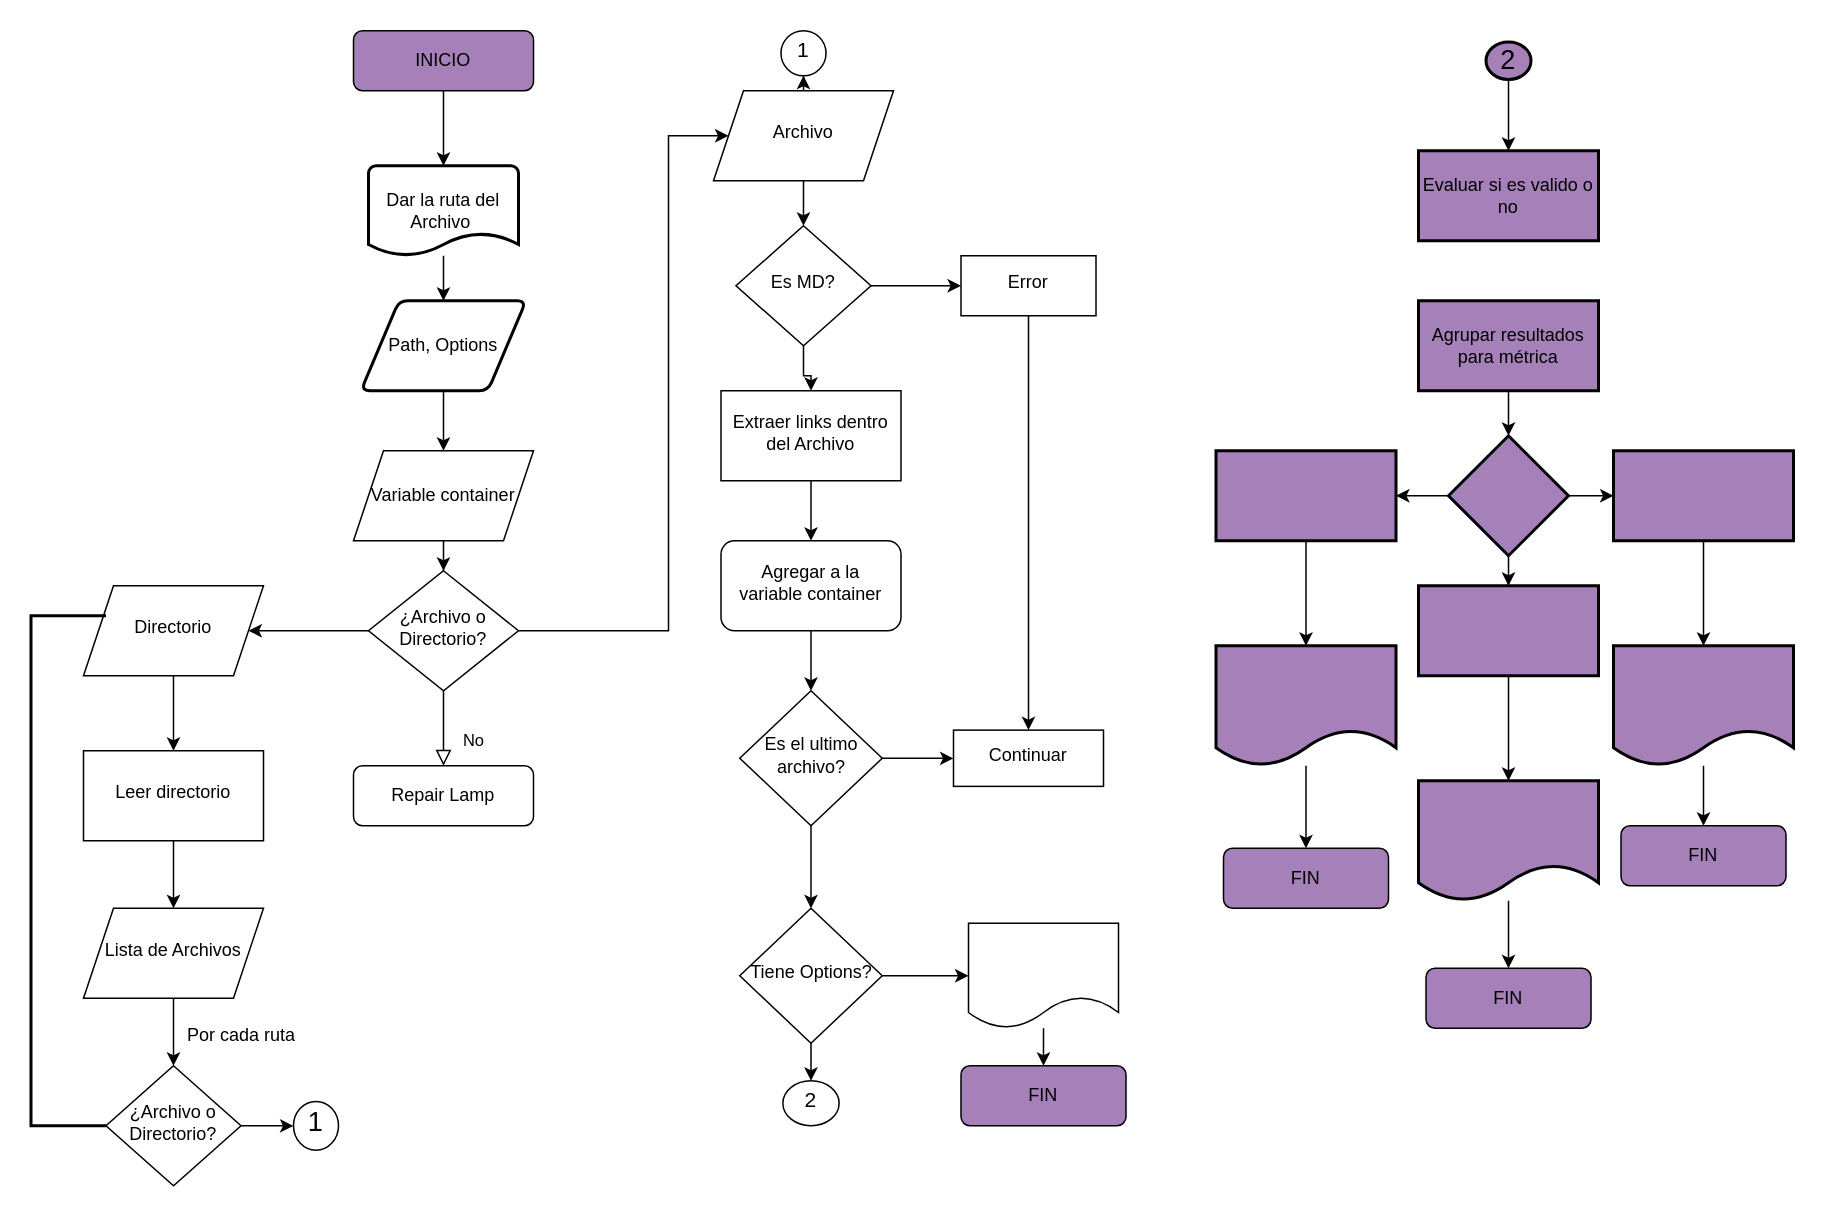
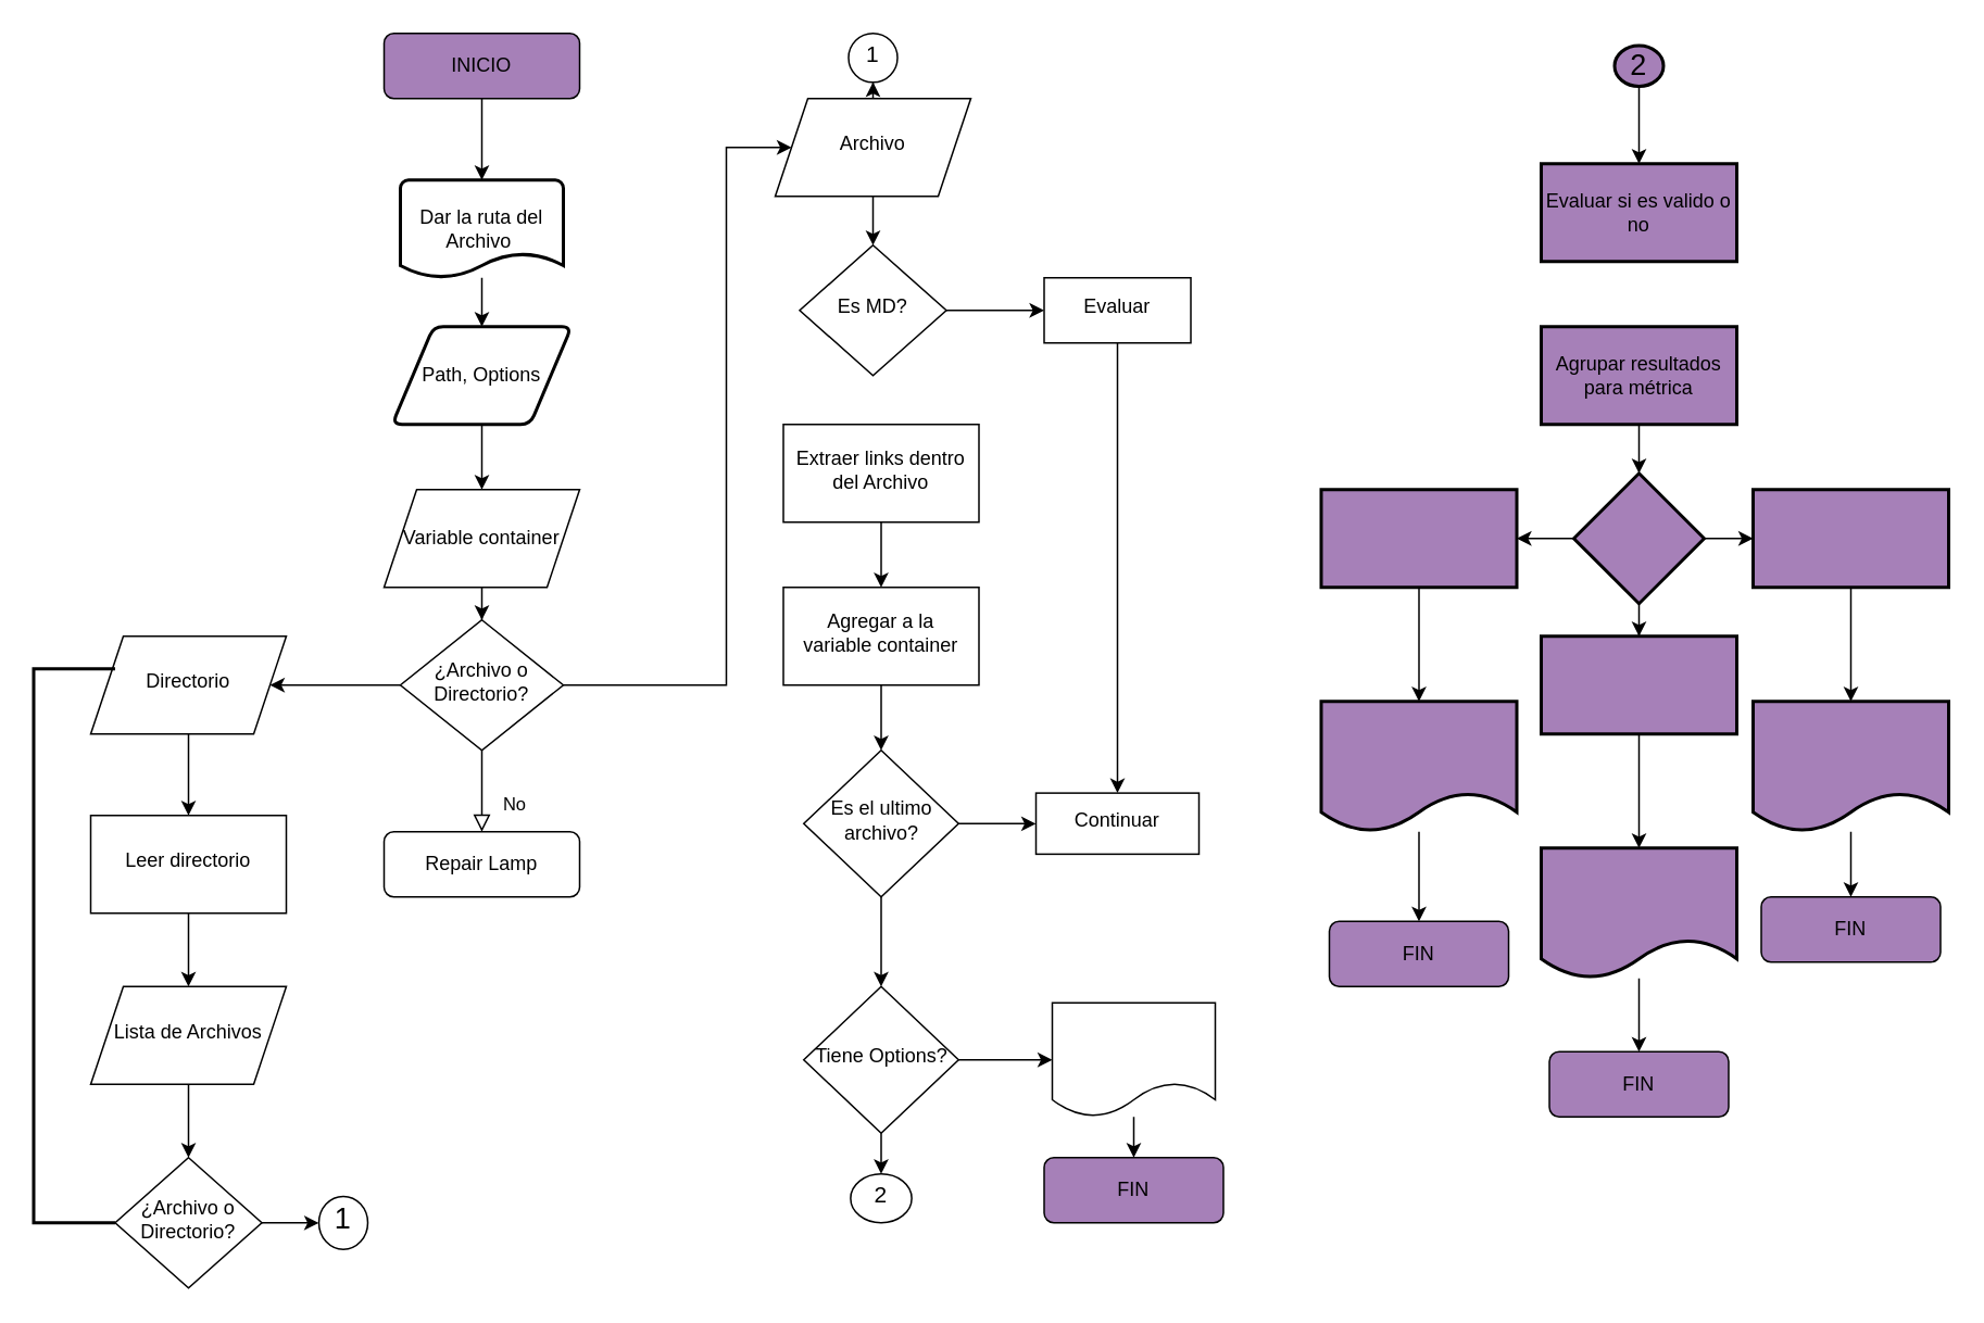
  <mxCell id="0" />
  <mxCell id="1" parent="0" />
  <mxCell id="2" value="" style="edgeStyle=orthogonalEdgeStyle;rounded=0;orthogonalLoop=1;jettySize=auto;html=1;" edge="1" parent="1" source="3" target="10"><mxGeometry relative="1" as="geometry" /></mxCell>
  <mxCell id="3" value="INICIO" style="rounded=1;whiteSpace=wrap;html=1;fontSize=12;glass=0;strokeWidth=1;shadow=0;fillColor=#A680B8;" parent="1" vertex="1"><mxGeometry x="235" width="120" height="40" as="geometry" y="20" /></mxCell>
  <mxCell id="4" value="No" style="rounded=0;html=1;jettySize=auto;orthogonalLoop=1;fontSize=11;endArrow=block;endFill=0;endSize=8;strokeWidth=1;shadow=0;labelBackgroundColor=none;edgeStyle=orthogonalEdgeStyle;" parent="1" source="7" target="8" edge="1"><mxGeometry x="0.333" y="20" relative="1" as="geometry"><mxPoint as="offset" /></mxGeometry></mxCell>
  <mxCell id="5" value="" style="edgeStyle=orthogonalEdgeStyle;rounded=0;orthogonalLoop=1;jettySize=auto;html=1;" edge="1" parent="1" source="7" target="16"><mxGeometry relative="1" as="geometry" /></mxCell>
  <mxCell id="6" value="" style="edgeStyle=orthogonalEdgeStyle;rounded=0;orthogonalLoop=1;jettySize=auto;html=1;" edge="1" parent="1" source="7" target="28"><mxGeometry relative="1" as="geometry"><Array as="points"><mxPoint x="445" y="420" /><mxPoint x="445" y="90" /></Array></mxGeometry></mxCell>
  <mxCell id="7" value="¿Archivo o Directorio?" style="rhombus;whiteSpace=wrap;html=1;shadow=0;fontFamily=Helvetica;fontSize=12;align=center;strokeWidth=1;spacing=6;spacingTop=-4;" parent="1" vertex="1"><mxGeometry x="245" y="380" width="100" height="80" as="geometry" /></mxCell>
  <mxCell id="8" value="Repair Lamp" style="rounded=1;whiteSpace=wrap;html=1;fontSize=12;glass=0;strokeWidth=1;shadow=0;" parent="1" vertex="1"><mxGeometry x="235" y="510" width="120" height="40" as="geometry" /></mxCell>
  <mxCell id="9" value="" style="edgeStyle=orthogonalEdgeStyle;rounded=0;orthogonalLoop=1;jettySize=auto;html=1;" edge="1" parent="1" source="10" target="12"><mxGeometry relative="1" as="geometry" /></mxCell>
  <mxCell id="10" value="Dar la ruta del Archivo&amp;nbsp;" style="strokeWidth=2;html=1;shape=mxgraph.flowchart.document2;whiteSpace=wrap;size=0.25;" vertex="1" parent="1"><mxGeometry x="245" y="110" width="100" height="60" as="geometry" /></mxCell>
  <mxCell id="11" value="" style="edgeStyle=orthogonalEdgeStyle;rounded=0;orthogonalLoop=1;jettySize=auto;html=1;" edge="1" parent="1" source="12" target="14"><mxGeometry relative="1" as="geometry" /></mxCell>
  <mxCell id="12" value="Path, Options" style="shape=parallelogram;html=1;strokeWidth=2;perimeter=parallelogramPerimeter;whiteSpace=wrap;rounded=1;arcSize=12;size=0.23;" vertex="1" parent="1"><mxGeometry x="240" y="200" width="110" height="60" as="geometry" /></mxCell>
  <mxCell id="13" value="" style="edgeStyle=orthogonalEdgeStyle;rounded=0;orthogonalLoop=1;jettySize=auto;html=1;" edge="1" parent="1" source="14" target="7"><mxGeometry relative="1" as="geometry" /></mxCell>
  <mxCell id="14" value="Variable container" style="shape=parallelogram;perimeter=parallelogramPerimeter;whiteSpace=wrap;html=1;fixedSize=1;strokeColor=#000000;" vertex="1" parent="1"><mxGeometry x="235" y="300" width="120" height="60" as="geometry" /></mxCell>
  <mxCell id="15" value="" style="edgeStyle=orthogonalEdgeStyle;rounded=0;orthogonalLoop=1;jettySize=auto;html=1;" edge="1" parent="1" source="16" target="18"><mxGeometry relative="1" as="geometry" /></mxCell>
  <mxCell id="16" value="Directorio" style="shape=parallelogram;perimeter=parallelogramPerimeter;whiteSpace=wrap;html=1;fixedSize=1;shadow=0;strokeWidth=1;spacing=6;spacingTop=-4;" vertex="1" parent="1"><mxGeometry x="55" y="390" width="120" height="60" as="geometry" /></mxCell>
  <mxCell id="17" value="" style="edgeStyle=orthogonalEdgeStyle;rounded=0;orthogonalLoop=1;jettySize=auto;html=1;" edge="1" parent="1" source="18" target="20"><mxGeometry relative="1" as="geometry" /></mxCell>
  <mxCell id="18" value="Leer directorio" style="whiteSpace=wrap;html=1;shadow=0;strokeWidth=1;spacing=6;spacingTop=-4;" vertex="1" parent="1"><mxGeometry x="55" y="500" width="120" height="60" as="geometry" /></mxCell>
  <mxCell id="19" value="" style="edgeStyle=orthogonalEdgeStyle;rounded=0;orthogonalLoop=1;jettySize=auto;html=1;" edge="1" parent="1" source="20" target="22"><mxGeometry relative="1" as="geometry" /></mxCell>
  <mxCell id="20" value="Lista de Archivos" style="shape=parallelogram;perimeter=parallelogramPerimeter;whiteSpace=wrap;html=1;fixedSize=1;shadow=0;strokeWidth=1;spacing=6;spacingTop=-4;" vertex="1" parent="1"><mxGeometry x="55" y="605" width="120" height="60" as="geometry" /></mxCell>
  <mxCell id="21" value="" style="edgeStyle=orthogonalEdgeStyle;rounded=0;orthogonalLoop=1;jettySize=auto;html=1;" edge="1" parent="1" source="22" target="25"><mxGeometry relative="1" as="geometry" /></mxCell>
  <mxCell id="22" value="&lt;span&gt;¿Archivo o Directorio?&lt;/span&gt;" style="rhombus;whiteSpace=wrap;html=1;shadow=0;strokeWidth=1;spacing=6;spacingTop=-4;" vertex="1" parent="1"><mxGeometry x="70" y="710" width="90" height="80" as="geometry" /></mxCell>
- <mxCell id="23" value="Por cada ruta" style="text;html=1;align=center;verticalAlign=middle;resizable=0;points=[];autosize=1;" vertex="1" parent="1"><mxGeometry x="115" y="680" width="90" height="20" as="geometry" /></mxCell>
  <mxCell id="24" value="" style="strokeWidth=2;html=1;shape=mxgraph.flowchart.annotation_1;align=left;pointerEvents=1;fillColor=#A680B8;" vertex="1" parent="1"><mxGeometry x="20" y="410" width="50" height="340" as="geometry" /></mxCell>
  <mxCell id="25" value="&lt;font style=&quot;font-size: 18px&quot;&gt;1&lt;/font&gt;" style="ellipse;whiteSpace=wrap;html=1;shadow=0;strokeWidth=1;spacing=6;spacingTop=-4;" vertex="1" parent="1"><mxGeometry x="195" y="733.75" width="30" height="32.5" as="geometry" /></mxCell>
  <mxCell id="26" value="" style="edgeStyle=orthogonalEdgeStyle;rounded=0;orthogonalLoop=1;jettySize=auto;html=1;" edge="1" parent="1" source="28" target="29"><mxGeometry relative="1" as="geometry" /></mxCell>
  <mxCell id="27" value="" style="edgeStyle=orthogonalEdgeStyle;rounded=0;orthogonalLoop=1;jettySize=auto;html=1;" edge="1" parent="1" source="28" target="32"><mxGeometry relative="1" as="geometry" /></mxCell>
  <mxCell id="28" value="Archivo" style="shape=parallelogram;perimeter=parallelogramPerimeter;whiteSpace=wrap;html=1;fixedSize=1;shadow=0;strokeWidth=1;spacing=6;spacingTop=-4;" vertex="1" parent="1"><mxGeometry x="475" y="60" width="120" height="60" as="geometry" /></mxCell>
  <mxCell id="29" value="&lt;font style=&quot;font-size: 14px&quot;&gt;1&lt;/font&gt;" style="ellipse;whiteSpace=wrap;html=1;shadow=0;strokeWidth=1;spacing=6;spacingTop=-4;" vertex="1" parent="1"><mxGeometry x="520" width="30" height="30" as="geometry" y="20" /></mxCell>
- <mxCell id="30" value="" style="edgeStyle=orthogonalEdgeStyle;rounded=0;orthogonalLoop=1;jettySize=auto;html=1;" edge="1" parent="1" source="32" target="34"><mxGeometry relative="1" as="geometry" /></mxCell>
  <mxCell id="31" value="" style="edgeStyle=orthogonalEdgeStyle;rounded=0;orthogonalLoop=1;jettySize=auto;html=1;" edge="1" parent="1" source="32" target="42"><mxGeometry relative="1" as="geometry" /></mxCell>
  <mxCell id="32" value="Es MD?" style="rhombus;whiteSpace=wrap;html=1;shadow=0;strokeWidth=1;spacing=6;spacingTop=-4;" vertex="1" parent="1"><mxGeometry x="490" y="150" width="90" height="80" as="geometry" /></mxCell>
  <mxCell id="33" value="" style="edgeStyle=orthogonalEdgeStyle;rounded=0;orthogonalLoop=1;jettySize=auto;html=1;" edge="1" parent="1" source="34" target="36"><mxGeometry relative="1" as="geometry" /></mxCell>
  <mxCell id="34" value="Extraer links dentro del Archivo" style="whiteSpace=wrap;html=1;shadow=0;strokeWidth=1;spacing=6;spacingTop=-4;" vertex="1" parent="1"><mxGeometry x="480" y="260" width="120" height="60" as="geometry" /></mxCell>
  <mxCell id="35" value="" style="edgeStyle=orthogonalEdgeStyle;rounded=0;orthogonalLoop=1;jettySize=auto;html=1;" edge="1" parent="1" source="36" target="39"><mxGeometry relative="1" as="geometry" /></mxCell>
- <mxCell id="36" value="Agregar a la variable container" style="whiteSpace=wrap;html=1;shadow=0;strokeWidth=1;spacing=6;spacingTop=-4;rounded=1;" vertex="1" parent="1"><mxGeometry x="480" y="360" width="120" height="60" as="geometry" /></mxCell>
+ <mxCell id="36" value="Agregar a la variable container" style="whiteSpace=wrap;html=1;shadow=0;strokeWidth=1;spacing=6;spacingTop=-4;" vertex="1" parent="1"><mxGeometry x="480" y="360" width="120" height="60" as="geometry" /></mxCell>
  <mxCell id="37" value="" style="edgeStyle=orthogonalEdgeStyle;rounded=0;orthogonalLoop=1;jettySize=auto;html=1;" edge="1" parent="1" source="39" target="40"><mxGeometry relative="1" as="geometry" /></mxCell>
  <mxCell id="38" value="" style="edgeStyle=orthogonalEdgeStyle;rounded=0;orthogonalLoop=1;jettySize=auto;html=1;" edge="1" parent="1" source="39" target="45"><mxGeometry relative="1" as="geometry" /></mxCell>
  <mxCell id="39" value="Es el ultimo archivo?" style="rhombus;whiteSpace=wrap;html=1;shadow=0;strokeWidth=1;spacing=6;spacingTop=-4;" vertex="1" parent="1"><mxGeometry x="492.5" y="460" width="95" height="90" as="geometry" /></mxCell>
  <mxCell id="40" value="Continuar" style="whiteSpace=wrap;html=1;shadow=0;strokeWidth=1;spacing=6;spacingTop=-4;" vertex="1" parent="1"><mxGeometry x="635" y="486.25" width="100" height="37.5" as="geometry" /></mxCell>
  <mxCell id="41" style="edgeStyle=orthogonalEdgeStyle;rounded=0;orthogonalLoop=1;jettySize=auto;html=1;exitX=0.5;exitY=1;exitDx=0;exitDy=0;entryX=0.5;entryY=0;entryDx=0;entryDy=0;" edge="1" parent="1" source="42" target="40"><mxGeometry relative="1" as="geometry" /></mxCell>
- <mxCell id="42" value="Error" style="whiteSpace=wrap;html=1;shadow=0;strokeWidth=1;spacing=6;spacingTop=-4;" vertex="1" parent="1"><mxGeometry x="640" y="170" width="90" height="40" as="geometry" /></mxCell>
+ <mxCell id="42" value="Evaluar" style="whiteSpace=wrap;html=1;shadow=0;strokeWidth=1;spacing=6;spacingTop=-4;" vertex="1" parent="1"><mxGeometry x="640" y="170" width="90" height="40" as="geometry" /></mxCell>
  <mxCell id="43" value="" style="edgeStyle=orthogonalEdgeStyle;rounded=0;orthogonalLoop=1;jettySize=auto;html=1;" edge="1" parent="1" source="45" target="47"><mxGeometry relative="1" as="geometry" /></mxCell>
  <mxCell id="44" value="" style="edgeStyle=orthogonalEdgeStyle;rounded=0;orthogonalLoop=1;jettySize=auto;html=1;" edge="1" parent="1" source="45" target="49"><mxGeometry relative="1" as="geometry" /></mxCell>
  <mxCell id="45" value="Tiene Options?" style="rhombus;whiteSpace=wrap;html=1;shadow=0;strokeWidth=1;spacing=6;spacingTop=-4;" vertex="1" parent="1"><mxGeometry x="492.5" y="605" width="95" height="90" as="geometry" /></mxCell>
  <mxCell id="46" value="" style="edgeStyle=orthogonalEdgeStyle;rounded=0;orthogonalLoop=1;jettySize=auto;html=1;" edge="1" parent="1" source="47" target="48"><mxGeometry relative="1" as="geometry" /></mxCell>
  <mxCell id="47" value="" style="shape=document;whiteSpace=wrap;html=1;boundedLbl=1;shadow=0;strokeWidth=1;spacing=6;spacingTop=-4;" vertex="1" parent="1"><mxGeometry x="645" y="615" width="100" height="70" as="geometry" /></mxCell>
  <mxCell id="48" value="FIN" style="rounded=1;whiteSpace=wrap;html=1;strokeColor=#000000;fillColor=#A680B8;" vertex="1" parent="1"><mxGeometry x="640" y="710" width="110" height="40" as="geometry" /></mxCell>
  <mxCell id="49" value="&lt;font style=&quot;font-size: 14px&quot;&gt;2&lt;/font&gt;" style="ellipse;whiteSpace=wrap;html=1;shadow=0;strokeWidth=1;spacing=6;spacingTop=-4;" vertex="1" parent="1"><mxGeometry x="521.25" y="720" width="37.5" height="30" as="geometry" /></mxCell>
  <mxCell id="50" value="" style="edgeStyle=orthogonalEdgeStyle;rounded=0;orthogonalLoop=1;jettySize=auto;html=1;" edge="1" parent="1" source="51" target="52"><mxGeometry relative="1" as="geometry" /></mxCell>
  <mxCell id="51" value="&lt;font style=&quot;font-size: 18px&quot;&gt;2&lt;/font&gt;" style="strokeWidth=2;html=1;shape=mxgraph.flowchart.start_2;whiteSpace=wrap;fillColor=#A680B8;" vertex="1" parent="1"><mxGeometry x="990" y="27.5" width="30" height="25" as="geometry" /></mxCell>
  <mxCell id="52" value="Evaluar si es valido o no" style="whiteSpace=wrap;html=1;strokeWidth=2;fillColor=#A680B8;" vertex="1" parent="1"><mxGeometry x="945" y="100" width="120" height="60" as="geometry" /></mxCell>
  <mxCell id="53" value="" style="edgeStyle=orthogonalEdgeStyle;rounded=0;orthogonalLoop=1;jettySize=auto;html=1;" edge="1" parent="1" source="54" target="58"><mxGeometry relative="1" as="geometry" /></mxCell>
  <mxCell id="54" value="Agrupar resultados para métrica" style="whiteSpace=wrap;html=1;strokeWidth=2;fillColor=#A680B8;" vertex="1" parent="1"><mxGeometry x="945" y="200" width="120" height="60" as="geometry" /></mxCell>
  <mxCell id="55" value="" style="edgeStyle=orthogonalEdgeStyle;rounded=0;orthogonalLoop=1;jettySize=auto;html=1;" edge="1" parent="1" source="58" target="60"><mxGeometry relative="1" as="geometry" /></mxCell>
  <mxCell id="56" value="" style="edgeStyle=orthogonalEdgeStyle;rounded=0;orthogonalLoop=1;jettySize=auto;html=1;" edge="1" parent="1" source="58" target="62"><mxGeometry relative="1" as="geometry" /></mxCell>
  <mxCell id="57" value="" style="edgeStyle=orthogonalEdgeStyle;rounded=0;orthogonalLoop=1;jettySize=auto;html=1;" edge="1" parent="1" source="58" target="64"><mxGeometry relative="1" as="geometry" /></mxCell>
  <mxCell id="58" value="" style="rhombus;whiteSpace=wrap;html=1;strokeWidth=2;fillColor=#A680B8;" vertex="1" parent="1"><mxGeometry x="965" y="290" width="80" height="80" as="geometry" /></mxCell>
  <mxCell id="59" value="" style="edgeStyle=orthogonalEdgeStyle;rounded=0;orthogonalLoop=1;jettySize=auto;html=1;" edge="1" parent="1" source="60" target="66"><mxGeometry relative="1" as="geometry" /></mxCell>
  <mxCell id="60" value="" style="whiteSpace=wrap;html=1;strokeWidth=2;fillColor=#A680B8;" vertex="1" parent="1"><mxGeometry x="1075" y="300" width="120" height="60" as="geometry" /></mxCell>
  <mxCell id="61" value="" style="edgeStyle=orthogonalEdgeStyle;rounded=0;orthogonalLoop=1;jettySize=auto;html=1;" edge="1" parent="1" source="62" target="68"><mxGeometry relative="1" as="geometry" /></mxCell>
  <mxCell id="62" value="" style="whiteSpace=wrap;html=1;strokeWidth=2;fillColor=#A680B8;" vertex="1" parent="1"><mxGeometry x="810" y="300" width="120" height="60" as="geometry" /></mxCell>
  <mxCell id="63" value="" style="edgeStyle=orthogonalEdgeStyle;rounded=0;orthogonalLoop=1;jettySize=auto;html=1;" edge="1" parent="1" source="64" target="70"><mxGeometry relative="1" as="geometry" /></mxCell>
  <mxCell id="64" value="" style="whiteSpace=wrap;html=1;strokeWidth=2;fillColor=#A680B8;" vertex="1" parent="1"><mxGeometry x="945" y="390" width="120" height="60" as="geometry" /></mxCell>
  <mxCell id="65" value="" style="edgeStyle=orthogonalEdgeStyle;rounded=0;orthogonalLoop=1;jettySize=auto;html=1;" edge="1" parent="1" source="66" target="72"><mxGeometry relative="1" as="geometry" /></mxCell>
  <mxCell id="66" value="" style="shape=document;whiteSpace=wrap;html=1;boundedLbl=1;strokeWidth=2;fillColor=#A680B8;" vertex="1" parent="1"><mxGeometry x="1075" y="430" width="120" height="80" as="geometry" /></mxCell>
  <mxCell id="67" value="" style="edgeStyle=orthogonalEdgeStyle;rounded=0;orthogonalLoop=1;jettySize=auto;html=1;" edge="1" parent="1" source="68" target="71"><mxGeometry relative="1" as="geometry" /></mxCell>
  <mxCell id="68" value="" style="shape=document;whiteSpace=wrap;html=1;boundedLbl=1;strokeWidth=2;fillColor=#A680B8;" vertex="1" parent="1"><mxGeometry x="810" y="430" width="120" height="80" as="geometry" /></mxCell>
  <mxCell id="69" value="" style="edgeStyle=orthogonalEdgeStyle;rounded=0;orthogonalLoop=1;jettySize=auto;html=1;" edge="1" parent="1" source="70" target="73"><mxGeometry relative="1" as="geometry" /></mxCell>
  <mxCell id="70" value="" style="shape=document;whiteSpace=wrap;html=1;boundedLbl=1;strokeWidth=2;fillColor=#A680B8;" vertex="1" parent="1"><mxGeometry x="945" y="520" width="120" height="80" as="geometry" /></mxCell>
  <mxCell id="71" value="FIN" style="rounded=1;whiteSpace=wrap;html=1;strokeColor=#000000;fillColor=#A680B8;" vertex="1" parent="1"><mxGeometry x="815" y="565" width="110" height="40" as="geometry" /></mxCell>
  <mxCell id="72" value="FIN" style="rounded=1;whiteSpace=wrap;html=1;strokeColor=#000000;fillColor=#A680B8;" vertex="1" parent="1"><mxGeometry x="1080" y="550" width="110" height="40" as="geometry" /></mxCell>
  <mxCell id="73" value="FIN" style="rounded=1;whiteSpace=wrap;html=1;strokeColor=#000000;fillColor=#A680B8;" vertex="1" parent="1"><mxGeometry x="950" y="645" width="110" height="40" as="geometry" /></mxCell>
